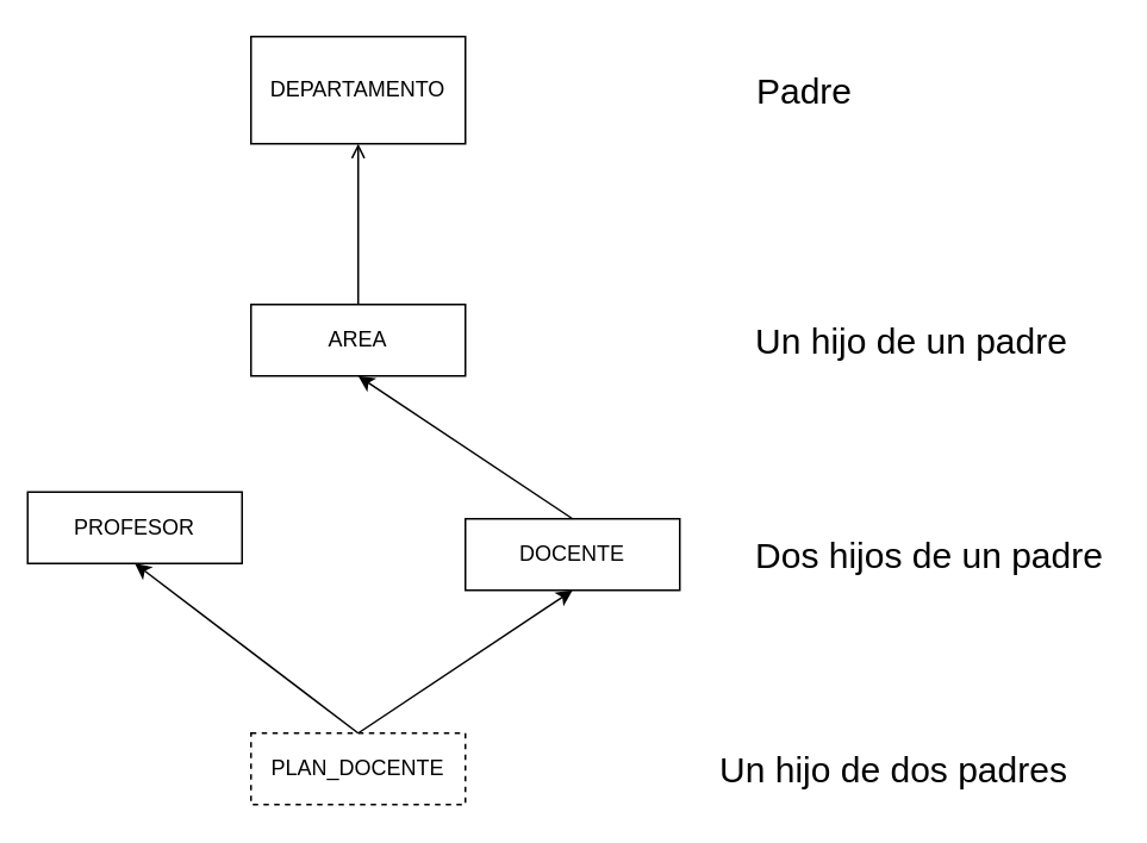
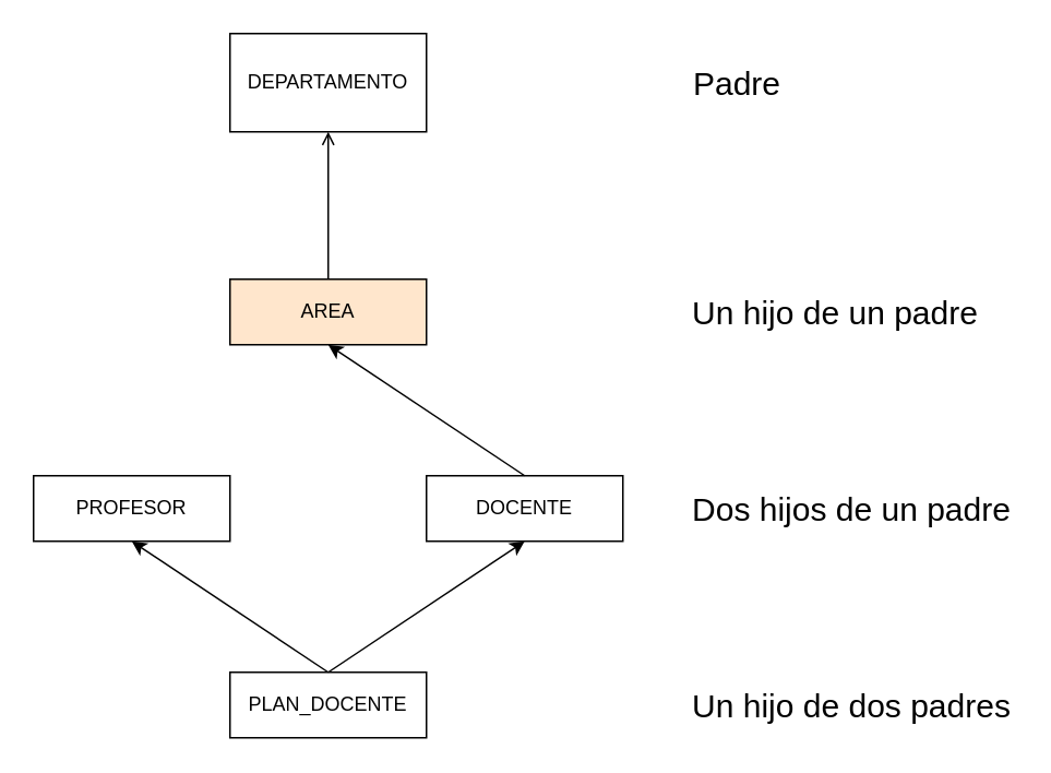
  <mxCell id="0" />
  <mxCell id="1" parent="0" />
  <mxCell id="2" value="DEPARTAMENTO" style="rounded=0;whiteSpace=wrap;html=1;" vertex="1" parent="1"><mxGeometry x="140" y="20" width="120" height="60" as="geometry" /></mxCell>
- <mxCell id="3" value="AREA" style="rounded=0;whiteSpace=wrap;html=1;" vertex="1" parent="1"><mxGeometry x="140" y="170" width="120" height="40" as="geometry" /></mxCell>
+ <mxCell id="3" value="AREA" style="rounded=0;whiteSpace=wrap;html=1;fillColor=#ffe6cc;" vertex="1" parent="1"><mxGeometry x="140" y="170" width="120" height="40" as="geometry" /></mxCell>
  <mxCell id="4" value="DOCENTE" style="rounded=0;whiteSpace=wrap;html=1;" vertex="1" parent="1"><mxGeometry x="260" y="290" width="120" height="40" as="geometry" /></mxCell>
- <mxCell id="5" value="PROFESOR" style="rounded=0;whiteSpace=wrap;html=1;" vertex="1" parent="1"><mxGeometry x="15" y="275" width="120" height="40" as="geometry" /></mxCell>
- <mxCell id="6" value="PLAN_DOCENTE" style="rounded=0;whiteSpace=wrap;html=1;dashed=1;" vertex="1" parent="1"><mxGeometry x="140" y="410" width="120" height="40" as="geometry" /></mxCell>
+ <mxCell id="5" value="PROFESOR" style="rounded=0;whiteSpace=wrap;html=1;" vertex="1" parent="1"><mxGeometry x="20" y="290" width="120" height="40" as="geometry" /></mxCell>
+ <mxCell id="6" value="PLAN_DOCENTE" style="rounded=0;whiteSpace=wrap;html=1;" vertex="1" parent="1"><mxGeometry x="140" y="410" width="120" height="40" as="geometry" /></mxCell>
  <mxCell id="7" value="" style="endArrow=classic;html=1;rounded=0;exitX=0.5;exitY=0;exitDx=0;exitDy=0;entryX=0.5;entryY=1;entryDx=0;entryDy=0;" edge="1" parent="1" source="6" target="5"><mxGeometry width="50" height="50" relative="1" as="geometry"><mxPoint x="10" y="430" as="sourcePoint" /><mxPoint x="60" y="380" as="targetPoint" /></mxGeometry></mxCell>
  <mxCell id="8" value="" style="endArrow=classic;html=1;rounded=0;exitX=0.5;exitY=0;exitDx=0;exitDy=0;entryX=0.5;entryY=1;entryDx=0;entryDy=0;" edge="1" parent="1" source="6" target="4"><mxGeometry width="50" height="50" relative="1" as="geometry"><mxPoint x="50" y="440" as="sourcePoint" /><mxPoint x="100" y="390" as="targetPoint" /></mxGeometry></mxCell>
  <mxCell id="9" value="" style="endArrow=classic;html=1;rounded=0;exitX=0.5;exitY=0;exitDx=0;exitDy=0;entryX=0.5;entryY=1;entryDx=0;entryDy=0;" edge="1" parent="1" source="4" target="3"><mxGeometry width="50" height="50" relative="1" as="geometry"><mxPoint x="340" y="240" as="sourcePoint" /><mxPoint x="390" y="190" as="targetPoint" /></mxGeometry></mxCell>
  <mxCell id="10" value="" style="endArrow=open;html=1;rounded=0;exitX=0.5;exitY=0;exitDx=0;exitDy=0;entryX=0.5;entryY=1;entryDx=0;entryDy=0;" edge="1" parent="1" source="3" target="2"><mxGeometry width="50" height="50" relative="1" as="geometry"><mxPoint x="20" y="160" as="sourcePoint" /><mxPoint x="70" y="110" as="targetPoint" /></mxGeometry></mxCell>
  <mxCell id="11" value="&lt;font style=&quot;font-size: 20px;&quot;&gt;Padre&lt;/font&gt;" style="text;html=1;strokeColor=none;fillColor=none;align=center;verticalAlign=middle;whiteSpace=wrap;rounded=0;" vertex="1" parent="1"><mxGeometry x="420" y="35" width="60" height="30" as="geometry" /></mxCell>
  <mxCell id="12" value="&lt;font style=&quot;font-size: 20px;&quot;&gt;Un hijo de un padre&lt;/font&gt;" style="text;html=1;strokeColor=none;fillColor=none;align=center;verticalAlign=middle;whiteSpace=wrap;rounded=0;" vertex="1" parent="1"><mxGeometry x="420" y="175" width="180" height="30" as="geometry" /></mxCell>
  <mxCell id="13" value="&lt;font style=&quot;font-size: 20px;&quot;&gt;Dos hijos de un padre&lt;/font&gt;" style="text;html=1;strokeColor=none;fillColor=none;align=center;verticalAlign=middle;whiteSpace=wrap;rounded=0;" vertex="1" parent="1"><mxGeometry x="420" y="295" width="200" height="30" as="geometry" /></mxCell>
- <mxCell id="14" value="&lt;font style=&quot;font-size: 20px;&quot;&gt;Un hijo de dos padres&lt;/font&gt;" style="text;html=1;strokeColor=none;fillColor=none;align=center;verticalAlign=middle;whiteSpace=wrap;rounded=0;" vertex="1" parent="1"><mxGeometry x="400" y="415" width="200" height="30" as="geometry" /></mxCell>
+ <mxCell id="14" value="&lt;font style=&quot;font-size: 20px;&quot;&gt;Un hijo de dos padres&lt;/font&gt;" style="text;html=1;strokeColor=none;fillColor=none;align=center;verticalAlign=middle;whiteSpace=wrap;rounded=0;" vertex="1" parent="1"><mxGeometry x="420" y="415" width="200" height="30" as="geometry" /></mxCell>
